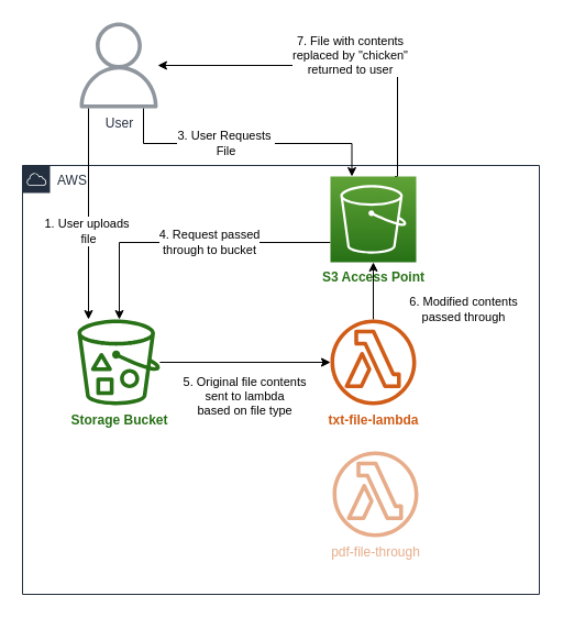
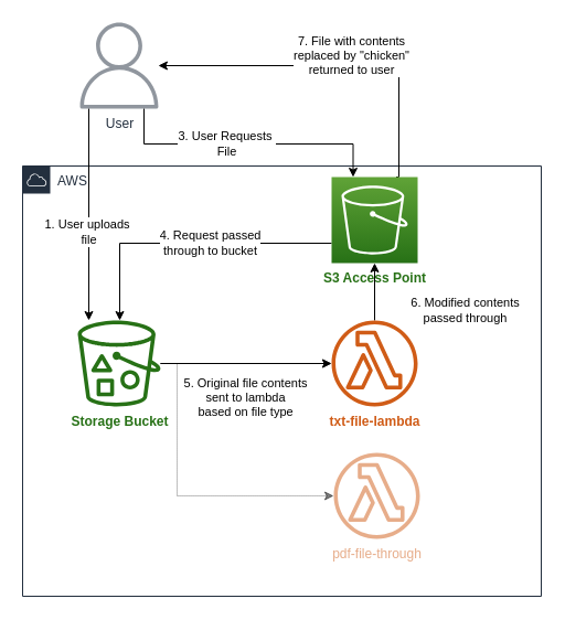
  <mxCell id="0" />
  <mxCell id="1" parent="0" />
  <mxCell id="2" value="AWS" style="points=[[0,0],[0.25,0],[0.5,0],[0.75,0],[1,0],[1,0.25],[1,0.5],[1,0.75],[1,1],[0.75,1],[0.5,1],[0.25,1],[0,1],[0,0.75],[0,0.5],[0,0.25]];outlineConnect=0;gradientColor=none;html=1;whiteSpace=wrap;fontSize=12;fontStyle=0;shape=mxgraph.aws4.group;grIcon=mxgraph.aws4.group_aws_cloud;strokeColor=#232F3E;fillColor=none;verticalAlign=top;align=left;spacingLeft=30;fontColor=#232F3E;dashed=0;" parent="1" vertex="1"><mxGeometry x="20" y="150" width="470" height="390" as="geometry" /></mxCell>
  <mxCell id="3" value="5. Original file contents&lt;br&gt;sent to lambda&lt;br&gt;based on file type" style="edgeStyle=orthogonalEdgeStyle;rounded=0;orthogonalLoop=1;jettySize=auto;html=1;" parent="1" source="5" target="15" edge="1"><mxGeometry x="-0.001" y="-31" relative="1" as="geometry"><mxPoint as="offset" /></mxGeometry></mxCell>
+ <mxCell id="4" style="edgeStyle=orthogonalEdgeStyle;rounded=0;orthogonalLoop=1;jettySize=auto;html=1;fontColor=#D05C17;opacity=50;dashed=1;dashPattern=1 1;" parent="1" source="5" target="7" edge="1"><mxGeometry relative="1" as="geometry"><Array as="points"><mxPoint x="160" y="329" /><mxPoint x="160" y="449" /></Array></mxGeometry></mxCell>
  <mxCell id="5" value="Storage Bucket" style="outlineConnect=0;gradientColor=none;fillColor=#277116;strokeColor=none;dashed=0;verticalLabelPosition=bottom;verticalAlign=top;align=center;html=1;fontSize=12;fontStyle=1;aspect=fixed;pointerEvents=1;shape=mxgraph.aws4.bucket_with_objects;fontColor=#277116;" parent="1" vertex="1"><mxGeometry x="70" y="290" width="75" height="78" as="geometry" /></mxCell>
  <mxCell id="6" value="7. File with contents&lt;br&gt;replaced by &quot;chicken&quot;&lt;br&gt;returned to user" style="edgeStyle=orthogonalEdgeStyle;rounded=0;orthogonalLoop=1;jettySize=auto;html=1;exitX=0.75;exitY=0;exitDx=0;exitDy=0;exitPerimeter=0;" parent="1" source="12" target="10" edge="1"><mxGeometry x="-0.088" y="-9" relative="1" as="geometry"><Array as="points"><mxPoint x="361" y="59" /></Array><mxPoint as="offset" /></mxGeometry></mxCell>
  <mxCell id="7" value="pdf-file-through" style="outlineConnect=0;gradientColor=none;fillColor=#D05C17;strokeColor=none;dashed=0;verticalLabelPosition=bottom;verticalAlign=top;align=center;html=1;fontSize=12;fontStyle=0;aspect=fixed;pointerEvents=1;shape=mxgraph.aws4.lambda_function;opacity=50;textOpacity=50;fontColor=#D05C17;" parent="1" vertex="1"><mxGeometry x="302" y="410" width="78" height="78" as="geometry" /></mxCell>
  <mxCell id="8" value="1. User uploads&amp;nbsp;&lt;br&gt;file" style="edgeStyle=orthogonalEdgeStyle;rounded=0;orthogonalLoop=1;jettySize=auto;html=1;" parent="1" source="10" target="5" edge="1"><mxGeometry x="0.167" relative="1" as="geometry"><Array as="points"><mxPoint x="80" y="200" /><mxPoint x="80" y="200" /></Array><mxPoint as="offset" /></mxGeometry></mxCell>
  <mxCell id="9" value="3. User Requests&amp;nbsp;&lt;br&gt;File" style="edgeStyle=orthogonalEdgeStyle;rounded=0;orthogonalLoop=1;jettySize=auto;html=1;entryX=0.25;entryY=0;entryDx=0;entryDy=0;entryPerimeter=0;" parent="1" source="10" target="12" edge="1"><mxGeometry x="-0.146" relative="1" as="geometry"><Array as="points"><mxPoint x="130" y="130" /><mxPoint x="320" y="130" /></Array><mxPoint as="offset" /></mxGeometry></mxCell>
  <mxCell id="10" value="User" style="outlineConnect=0;fontColor=#232F3E;gradientColor=none;fillColor=#232F3E;strokeColor=none;dashed=0;verticalLabelPosition=bottom;verticalAlign=top;align=center;html=1;fontSize=12;fontStyle=0;aspect=fixed;pointerEvents=1;shape=mxgraph.aws4.user;opacity=50;" parent="1" vertex="1"><mxGeometry x="68.5" y="20" width="78" height="78" as="geometry" /></mxCell>
  <mxCell id="11" value="4. Request passed&lt;br&gt;through to bucket" style="edgeStyle=orthogonalEdgeStyle;rounded=0;orthogonalLoop=1;jettySize=auto;html=1;" edge="1" parent="1" source="12" target="5"><mxGeometry x="-0.161" relative="1" as="geometry"><Array as="points"><mxPoint x="108" y="220" /></Array><mxPoint as="offset" /></mxGeometry></mxCell>
  <mxCell id="12" value="S3 Access Point" style="points=[[0,0,0],[0.25,0,0],[0.5,0,0],[0.75,0,0],[1,0,0],[0,1,0],[0.25,1,0],[0.5,1,0],[0.75,1,0],[1,1,0],[0,0.25,0],[0,0.5,0],[0,0.75,0],[1,0.25,0],[1,0.5,0],[1,0.75,0]];outlineConnect=0;gradientColor=#60A337;gradientDirection=north;fillColor=#277116;strokeColor=#ffffff;dashed=0;verticalLabelPosition=bottom;verticalAlign=top;align=center;html=1;fontSize=12;fontStyle=1;aspect=fixed;shape=mxgraph.aws4.resourceIcon;resIcon=mxgraph.aws4.s3;fontColor=#277116;" vertex="1" parent="1"><mxGeometry x="300" y="160" width="78" height="78" as="geometry" /></mxCell>
  <mxCell id="13" style="edgeStyle=orthogonalEdgeStyle;rounded=0;orthogonalLoop=1;jettySize=auto;html=1;entryX=0.5;entryY=1;entryDx=0;entryDy=0;entryPerimeter=0;fontColor=#000000;" edge="1" parent="1" source="15" target="12"><mxGeometry relative="1" as="geometry" /></mxCell>
  <mxCell id="14" value="6. Modified contents &lt;br&gt;passed through" style="edgeLabel;html=1;align=center;verticalAlign=middle;resizable=0;points=[];fontColor=#000000;" vertex="1" connectable="0" parent="13"><mxGeometry x="-0.115" y="2" relative="1" as="geometry"><mxPoint x="83" y="13" as="offset" /></mxGeometry></mxCell>
  <mxCell id="15" value="txt-file-lambda" style="outlineConnect=0;gradientColor=none;fillColor=#D05C17;strokeColor=none;dashed=0;verticalLabelPosition=bottom;verticalAlign=top;align=center;html=1;fontSize=12;fontStyle=1;aspect=fixed;pointerEvents=1;shape=mxgraph.aws4.lambda_function;fontColor=#D05C17;" parent="1" vertex="1"><mxGeometry x="300" y="290" width="78" height="78" as="geometry" /></mxCell>
  <mxCell id="16" style="edgeStyle=orthogonalEdgeStyle;rounded=0;orthogonalLoop=1;jettySize=auto;html=1;fontColor=#D05C17;opacity=50;dashed=1;dashPattern=1 1;" edge="1" parent="1" source="5" target="15"><mxGeometry relative="1" as="geometry"><mxPoint x="145" y="329.1" as="sourcePoint" /><mxPoint x="311" y="248" as="targetPoint" /></mxGeometry></mxCell>
